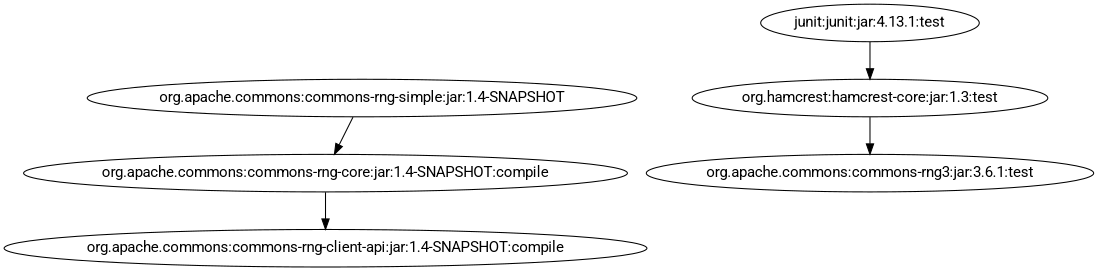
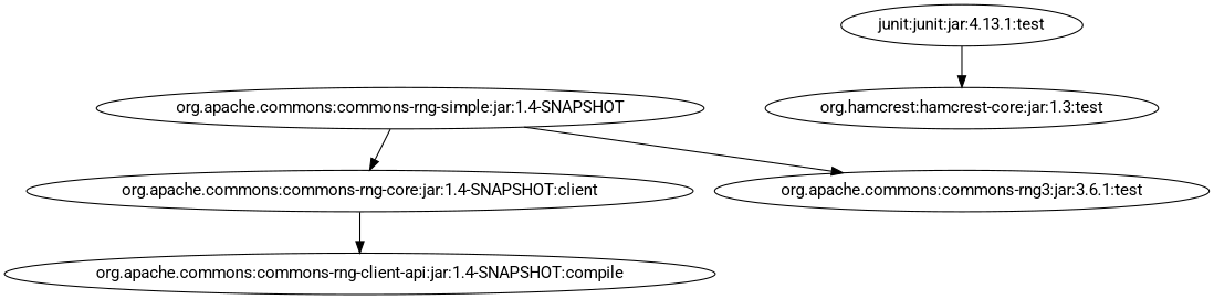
  digraph {
    fontname=Roboto
    node [fontname=Roboto]
    edge [fontname=Roboto]
    "org.apache.commons:commons-rng-simple:jar:1.4-SNAPSHOT"
-   "org.apache.commons:commons-rng-core:jar:1.4-SNAPSHOT:compile"
+   "org.apache.commons:commons-rng-core:jar:1.4-SNAPSHOT:compile" [label="org.apache.commons:commons-rng-core:jar:1.4-SNAPSHOT:client"]
    n3 [label="org.apache.commons:commons-rng3:jar:3.6.1:test"]
    "org.apache.commons:commons-rng-client-api:jar:1.4-SNAPSHOT:compile"
    "junit:junit:jar:4.13.1:test"
    "org.hamcrest:hamcrest-core:jar:1.3:test"
    "org.apache.commons:commons-rng-simple:jar:1.4-SNAPSHOT" -> "org.apache.commons:commons-rng-core:jar:1.4-SNAPSHOT:compile"
-   "org.hamcrest:hamcrest-core:jar:1.3:test" -> n3
+   "org.apache.commons:commons-rng-simple:jar:1.4-SNAPSHOT" -> n3
    "org.apache.commons:commons-rng-core:jar:1.4-SNAPSHOT:compile" -> "org.apache.commons:commons-rng-client-api:jar:1.4-SNAPSHOT:compile"
    "junit:junit:jar:4.13.1:test" -> "org.hamcrest:hamcrest-core:jar:1.3:test"
  }
